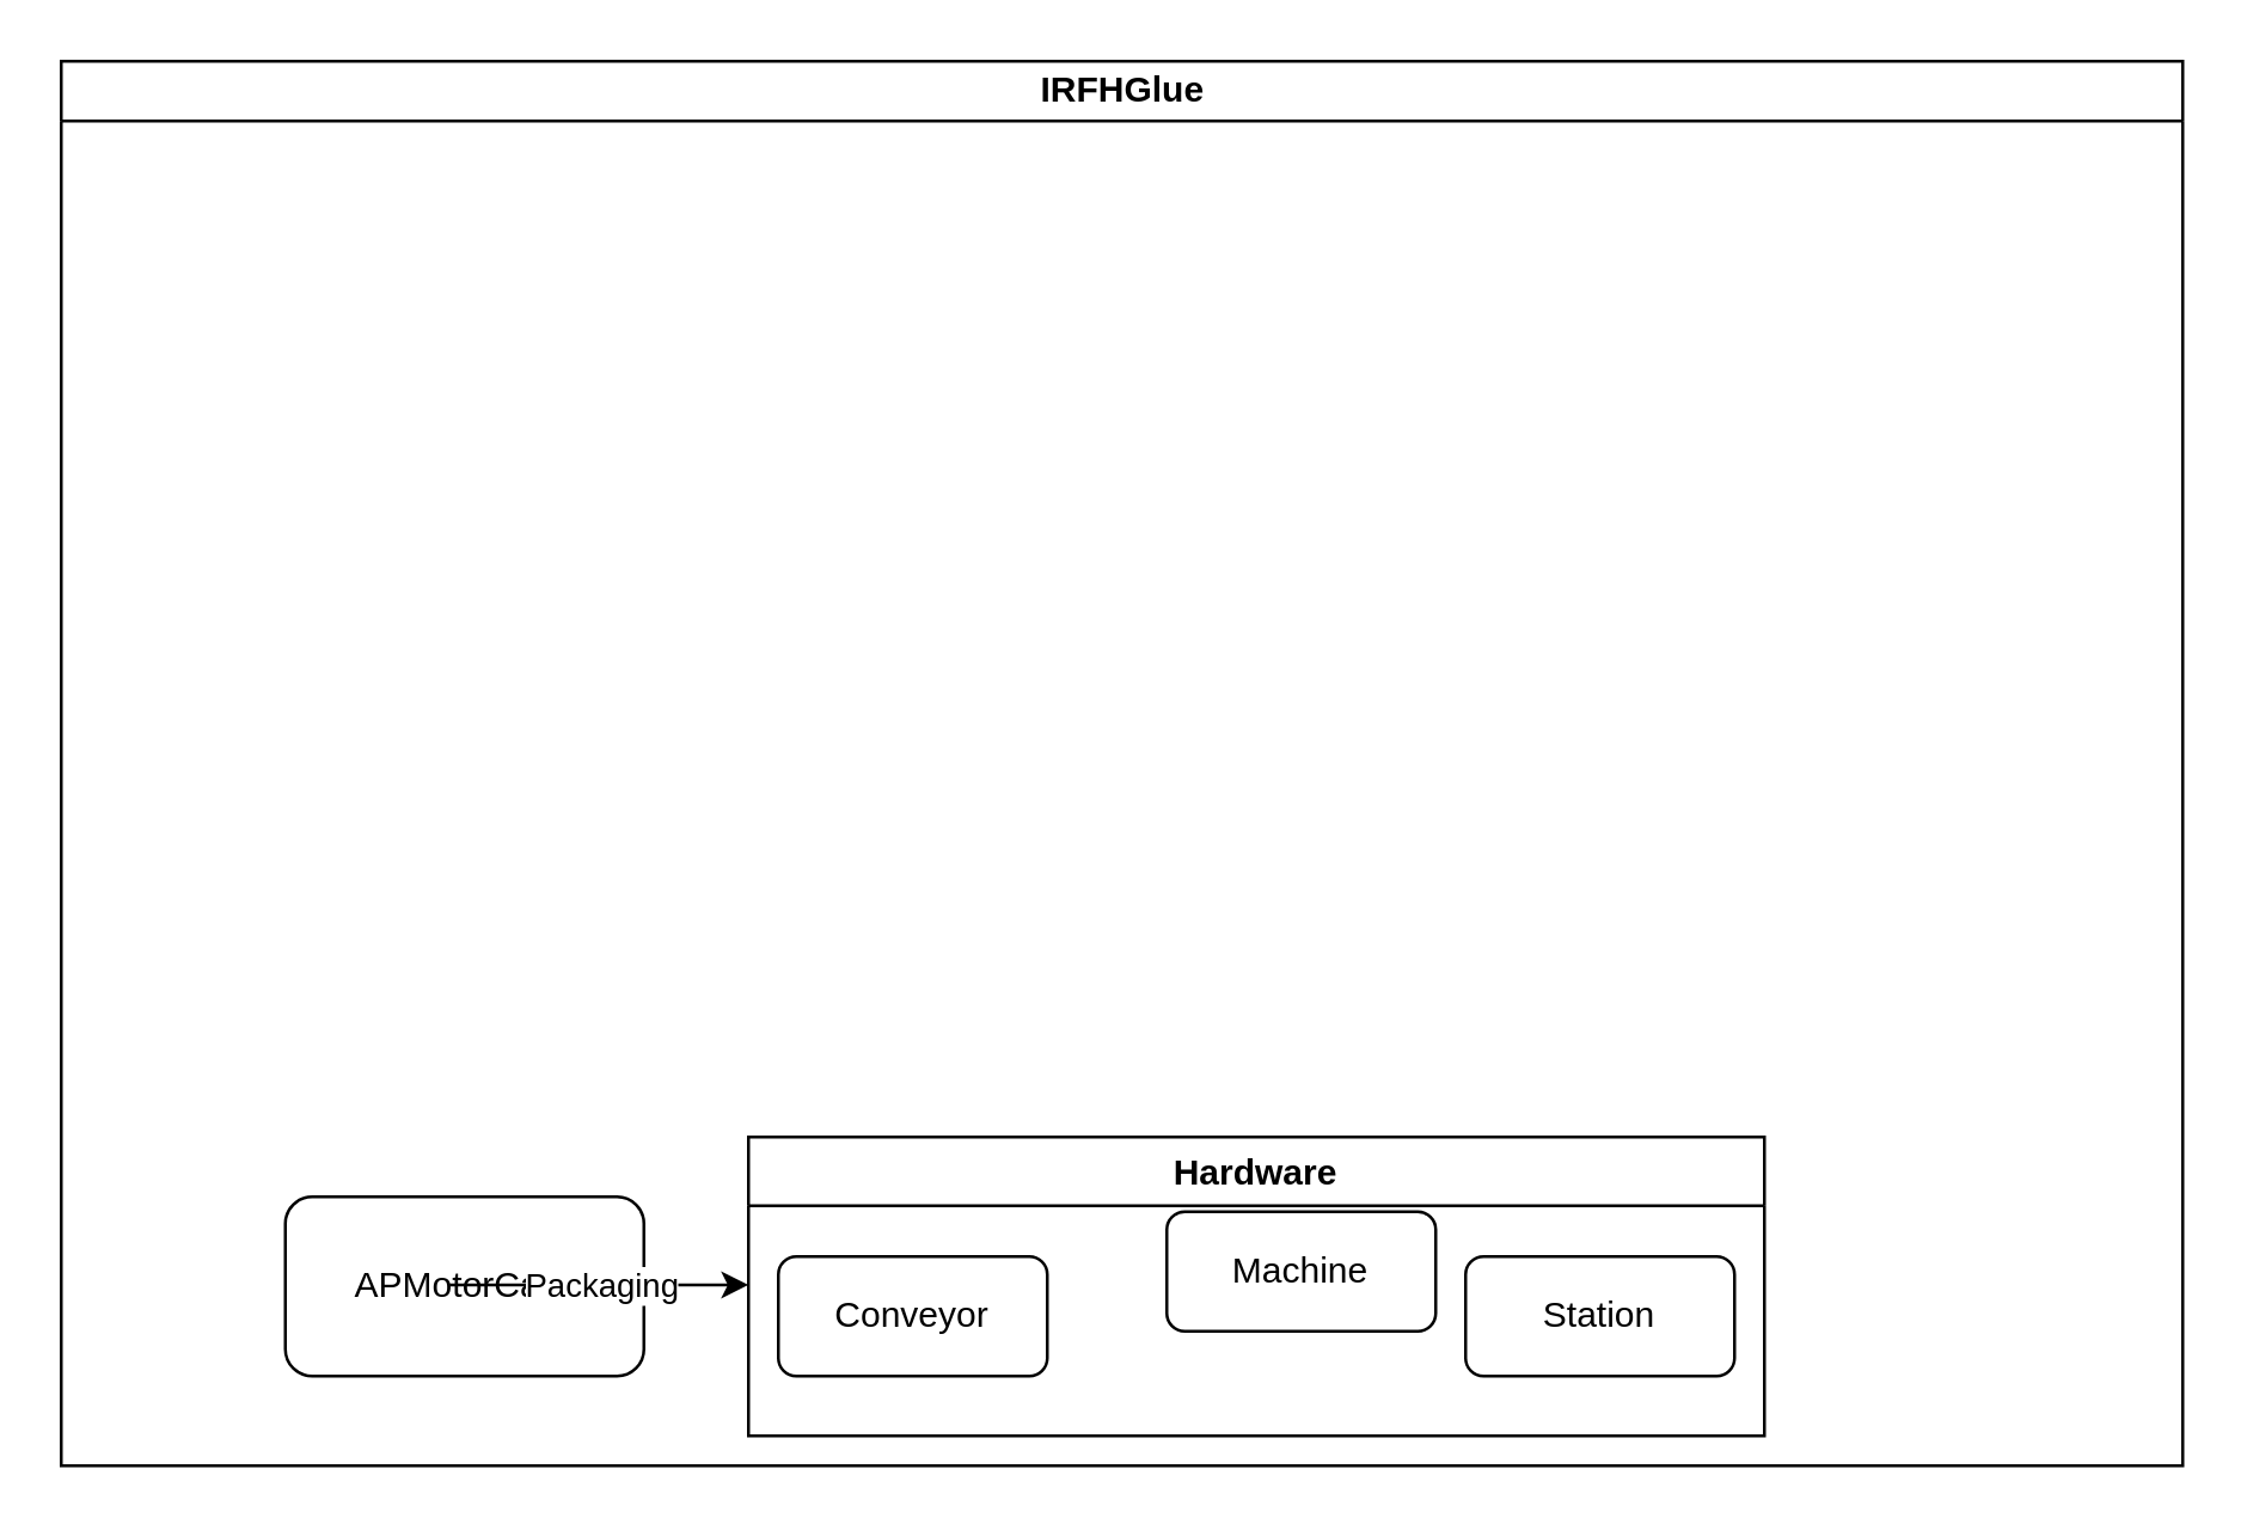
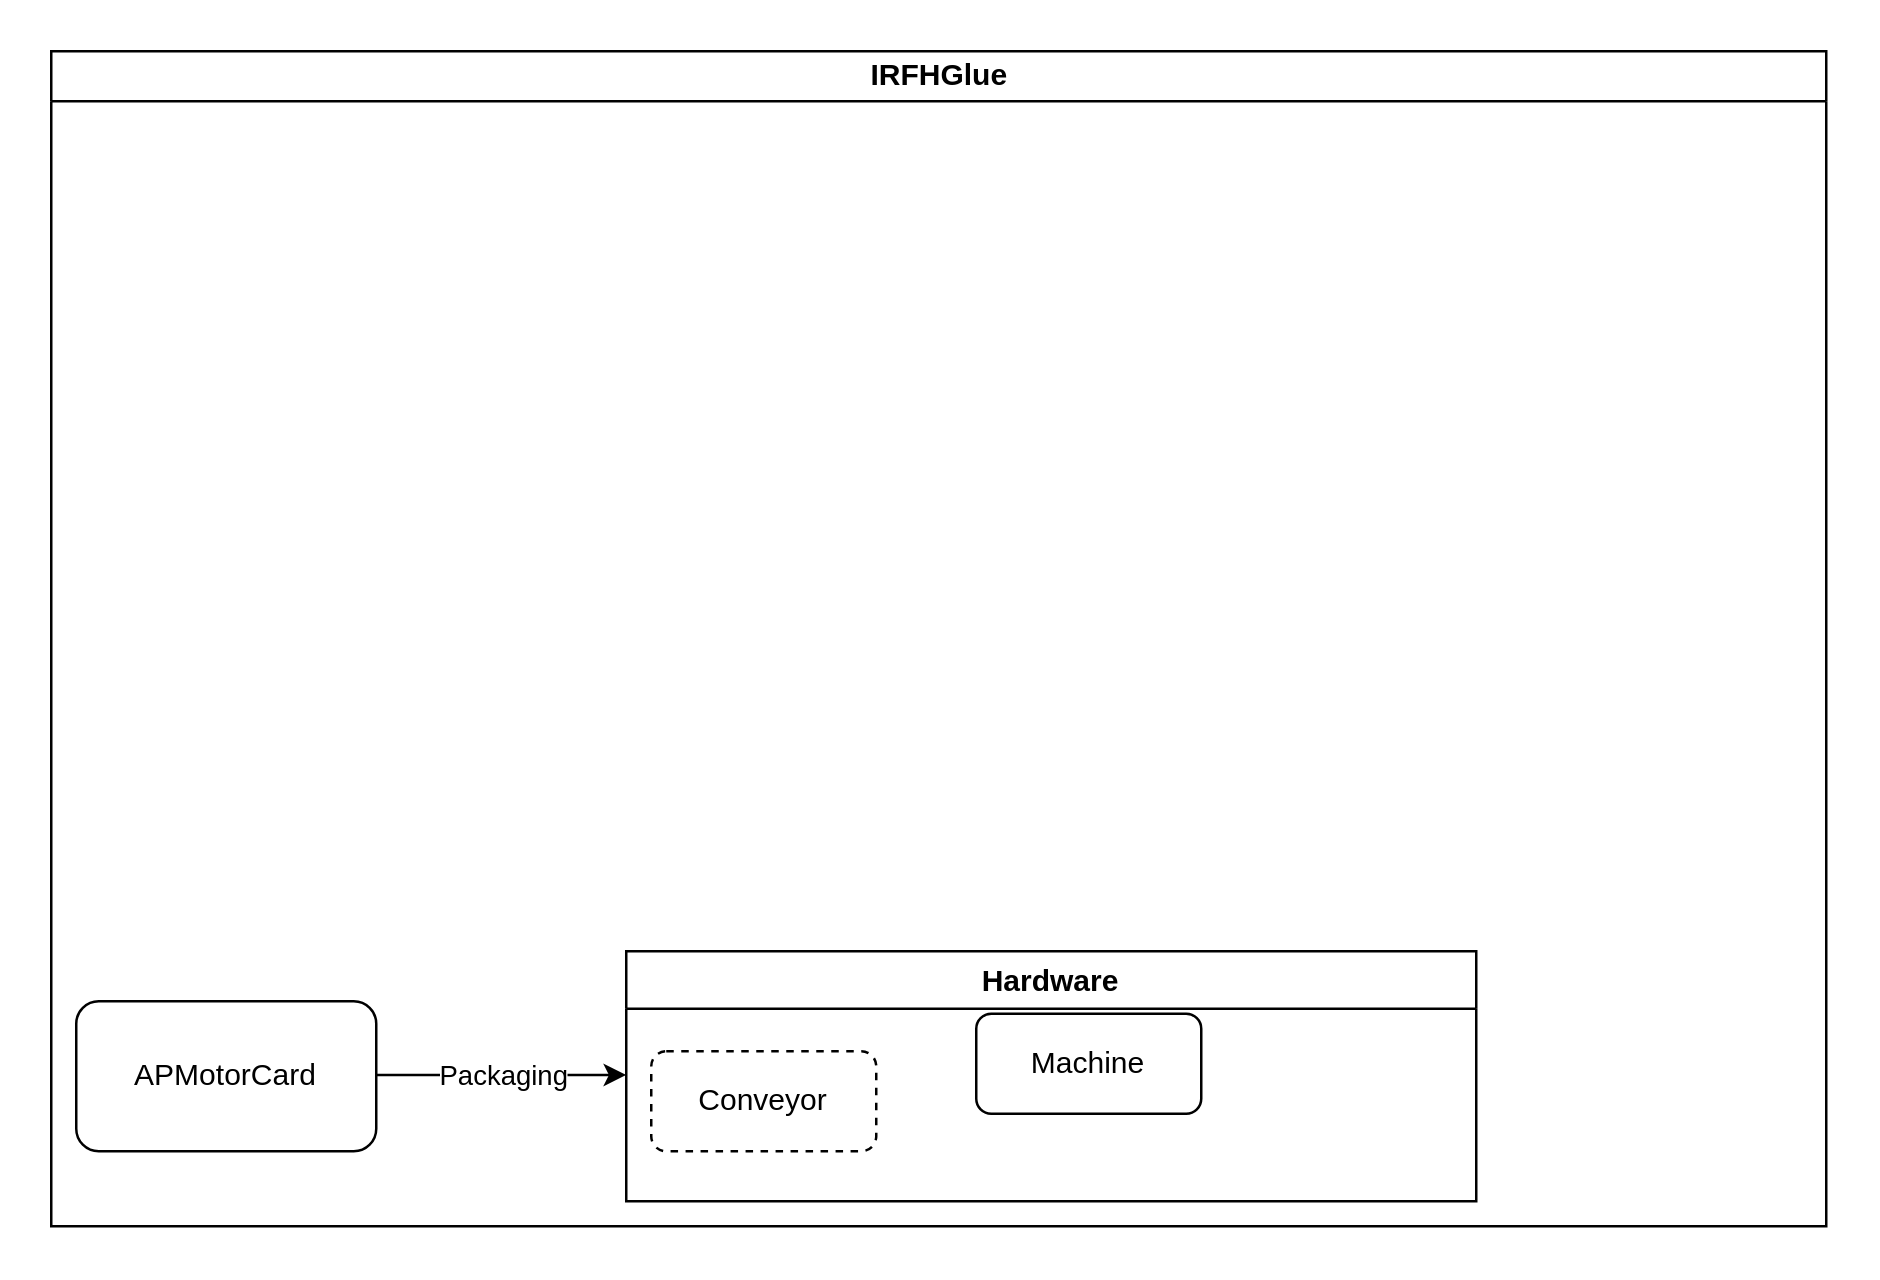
  <mxCell id="0" />
  <mxCell id="1" parent="0" />
  <mxCell id="2" value="IRFHGlue" style="swimlane;html=1;startSize=20;horizontal=1;containerType=tree;glass=0;" parent="1" vertex="1"><mxGeometry x="20" y="20" width="710" height="470" as="geometry" /></mxCell>
  <mxCell id="3" value="Hardware" style="swimlane;startSize=23;" vertex="1" parent="2"><mxGeometry x="230" y="360" width="340" height="100" as="geometry" /></mxCell>
- <mxCell id="4" value="Station" style="rounded=1;whiteSpace=wrap;html=1;" vertex="1" parent="3"><mxGeometry x="240" y="40" width="90" height="40" as="geometry" /></mxCell>
  <mxCell id="5" value="Machine" style="rounded=1;whiteSpace=wrap;html=1;" vertex="1" parent="3"><mxGeometry x="140" y="25" width="90" height="40" as="geometry" /></mxCell>
- <mxCell id="6" value="Conveyor" style="rounded=1;whiteSpace=wrap;html=1;" vertex="1" parent="3"><mxGeometry x="10" y="40" width="90" height="40" as="geometry" /></mxCell>
- <mxCell id="7" value="APMotorCard" style="rounded=1;whiteSpace=wrap;html=1;" vertex="1" parent="2"><mxGeometry x="75" y="380" width="120" height="60" as="geometry" /></mxCell>
+ <mxCell id="6" value="Conveyor" style="rounded=1;whiteSpace=wrap;html=1;dashed=1;" vertex="1" parent="3"><mxGeometry x="10" y="40" width="90" height="40" as="geometry" /></mxCell>
+ <mxCell id="7" value="APMotorCard" style="rounded=1;whiteSpace=wrap;html=1;" vertex="1" parent="2"><mxGeometry x="10" y="380" width="120" height="60" as="geometry" /></mxCell>
  <mxCell id="8" value="" style="endArrow=classic;html=1;rounded=0;" edge="1" parent="2"><mxGeometry relative="1" as="geometry"><mxPoint x="130" y="409.5" as="sourcePoint" /><mxPoint x="230" y="409.5" as="targetPoint" /></mxGeometry></mxCell>
  <mxCell id="9" value="Packaging" style="edgeLabel;resizable=0;html=1;align=center;verticalAlign=middle;" connectable="0" vertex="1" parent="8"><mxGeometry relative="1" as="geometry" /></mxCell>
